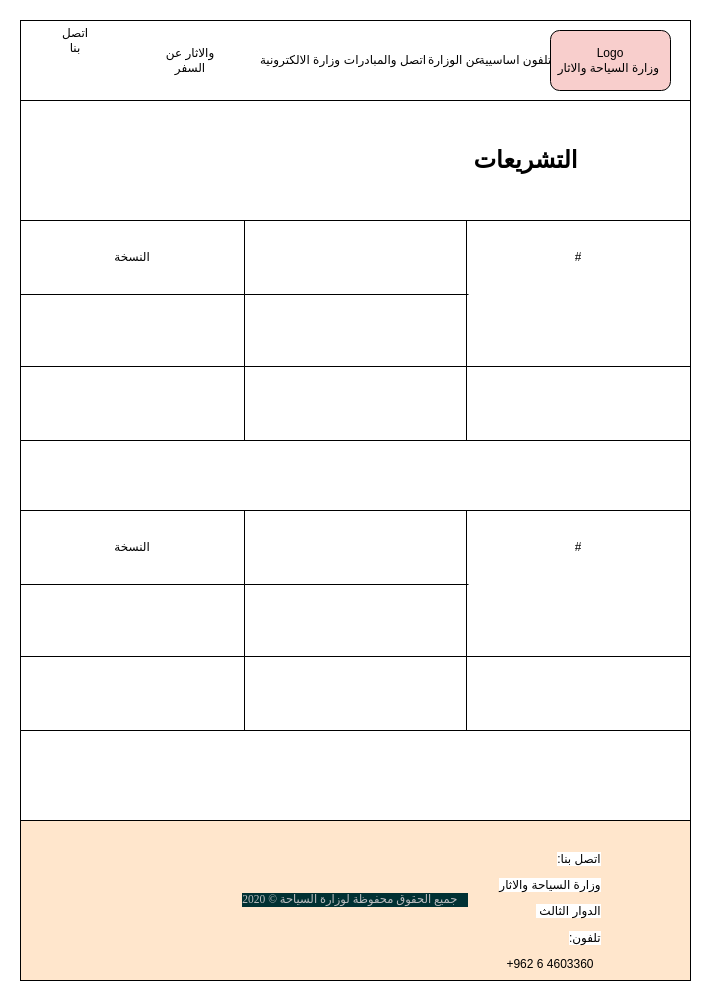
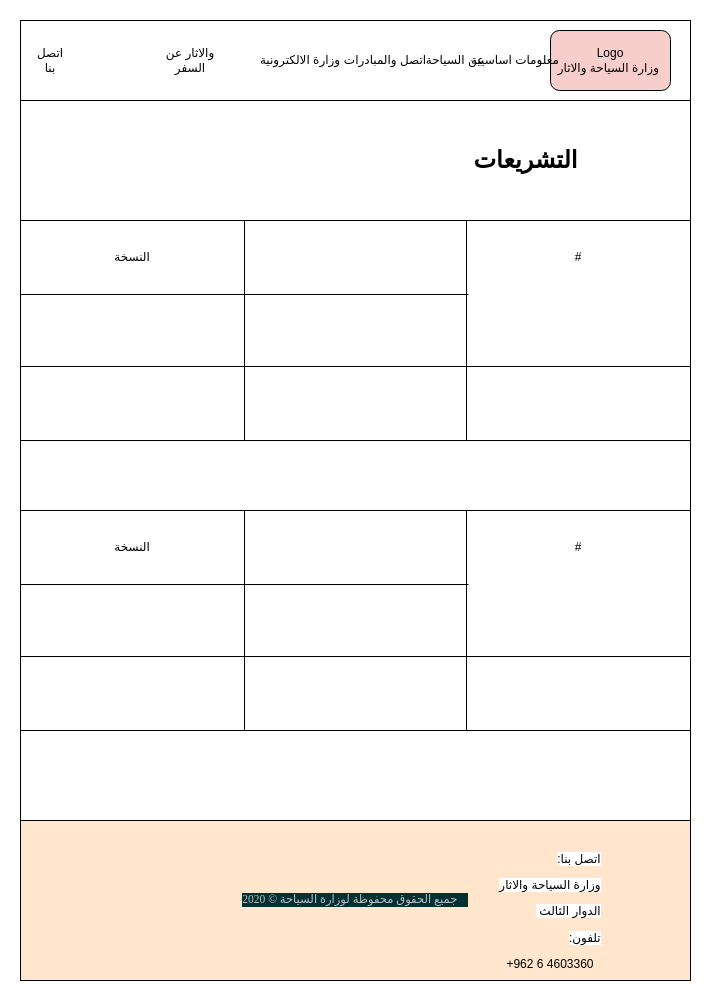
  <mxCell id="0" />
  <mxCell id="1" parent="0" />
  <mxCell id="2" value="" style="rounded=0;whiteSpace=wrap;html=1;" parent="1" vertex="1"><mxGeometry x="20" y="20" width="670" height="960" as="geometry" /></mxCell>
  <mxCell id="3" value="" style="rounded=0;whiteSpace=wrap;html=1;" parent="1" vertex="1"><mxGeometry x="20" y="20" width="670" height="80" as="geometry" /></mxCell>
  <mxCell id="4" value="Logo&lt;br&gt;وزارة السياحة والاثار&amp;nbsp;" style="rounded=1;whiteSpace=wrap;html=1;fillColor=#f8cecc;" parent="1" vertex="1"><mxGeometry x="550" y="30" width="120" height="60" as="geometry" /></mxCell>
  <mxCell id="5" value="التشريعات" style="text;strokeColor=none;fillColor=none;html=1;fontSize=24;fontStyle=1;verticalAlign=middle;align=center;" parent="1" vertex="1"><mxGeometry x="475" y="140" width="100" height="40" as="geometry" /></mxCell>
  <mxCell id="6" value="&lt;div class=&quot;sct-copyright&quot; style=&quot;box-sizing: border-box ; color: rgb(189 , 190 , 192) ; float: right ; padding-left: 0px ; padding-right: 0.9em ; font-family: &amp;#34;newfont&amp;#34; ; font-size: 11.52px ; text-align: left ; background-color: rgb(1 , 49 , 51)&quot;&gt;جميع الحقوق محفوظة لوزارة السياحة ©&amp;nbsp;2020&lt;/div&gt;&lt;div&gt;&lt;br&gt;&lt;/div&gt;" style="rounded=0;whiteSpace=wrap;html=1;fillColor=#ffe6cc;" parent="1" vertex="1"><mxGeometry x="20" y="820" width="670" height="160" as="geometry" /></mxCell>
  <mxCell id="7" value="&lt;p class=&quot;MsoNormal&quot; align=&quot;right&quot; style=&quot;text-align: right&quot;&gt;&lt;span lang=&quot;AR-SA&quot; dir=&quot;RTL&quot; style=&quot;font-family: &amp;#34;arial&amp;#34; , sans-serif&quot;&gt;&lt;span style=&quot;background-color: rgb(255 , 255 , 255)&quot;&gt;اتصل بنا:&lt;/span&gt;&lt;span style=&quot;background-color: yellow&quot;&gt;&lt;/span&gt;&lt;/span&gt;&lt;/p&gt;&lt;p class=&quot;MsoNormal&quot; align=&quot;right&quot; style=&quot;text-align: right&quot;&gt;&lt;span lang=&quot;AR-SA&quot; dir=&quot;RTL&quot; style=&quot;font-family: &amp;#34;arial&amp;#34; , sans-serif&quot;&gt;&lt;span style=&quot;background-color: rgb(255 , 255 , 255)&quot;&gt;وزارة السياحة والاثار&lt;/span&gt;&lt;/span&gt;&lt;/p&gt;&lt;p class=&quot;MsoNormal&quot; align=&quot;right&quot; style=&quot;text-align: right&quot;&gt;&lt;span lang=&quot;AR-SA&quot; dir=&quot;RTL&quot; style=&quot;font-family: &amp;#34;arial&amp;#34; , sans-serif&quot;&gt;&lt;span style=&quot;background-color: rgb(255 , 255 , 255)&quot;&gt;الدوار الثالث&amp;nbsp;&lt;/span&gt;&lt;/span&gt;&lt;/p&gt;&lt;p class=&quot;MsoNormal&quot; align=&quot;right&quot; style=&quot;text-align: right&quot;&gt;&lt;span lang=&quot;AR-SA&quot; dir=&quot;RTL&quot; style=&quot;font-family: &amp;#34;arial&amp;#34; , sans-serif&quot;&gt;&lt;span style=&quot;background-color: rgb(255 , 255 , 255)&quot;&gt;تلفون:&lt;/span&gt;&lt;/span&gt;&lt;/p&gt;&lt;span style=&quot;line-height: 107% ; font-family: &amp;#34;arial&amp;#34; , sans-serif&quot;&gt;&lt;font style=&quot;font-size: 12px&quot;&gt;+962 6 4603360&lt;/font&gt;&lt;/span&gt;" style="text;html=1;strokeColor=none;fillColor=none;align=center;verticalAlign=middle;whiteSpace=wrap;rounded=0;" parent="1" vertex="1"><mxGeometry x="470" y="840" width="160" height="130" as="geometry" /></mxCell>
- <mxCell id="8" value="تلفون اساسيية" style="text;html=1;strokeColor=none;fillColor=none;align=center;verticalAlign=middle;whiteSpace=wrap;rounded=0;" vertex="1" parent="1"><mxGeometry x="470" y="50" width="90" height="20" as="geometry" /></mxCell>
- <mxCell id="9" value="عن الوزارة" style="text;html=1;strokeColor=none;fillColor=none;align=center;verticalAlign=middle;whiteSpace=wrap;rounded=0;" vertex="1" parent="1"><mxGeometry x="420" y="50" width="70" height="20" as="geometry" /></mxCell>
+ <mxCell id="8" value="معلومات اساسيية" style="text;html=1;strokeColor=none;fillColor=none;align=center;verticalAlign=middle;whiteSpace=wrap;rounded=0;" vertex="1" parent="1"><mxGeometry x="470" y="50" width="90" height="20" as="geometry" /></mxCell>
+ <mxCell id="9" value="عن السياحة" style="text;html=1;strokeColor=none;fillColor=none;align=center;verticalAlign=middle;whiteSpace=wrap;rounded=0;" vertex="1" parent="1"><mxGeometry x="420" y="50" width="70" height="20" as="geometry" /></mxCell>
  <mxCell id="10" value="اتصل والمبادرات" style="text;html=1;strokeColor=none;fillColor=none;align=center;verticalAlign=middle;whiteSpace=wrap;rounded=0;" vertex="1" parent="1"><mxGeometry x="330" y="50" width="110" height="20" as="geometry" /></mxCell>
  <mxCell id="11" value="وزارة الالكترونية" style="text;html=1;strokeColor=none;fillColor=none;align=center;verticalAlign=middle;whiteSpace=wrap;rounded=0;" vertex="1" parent="1"><mxGeometry x="240" y="50" width="120" height="20" as="geometry" /></mxCell>
  <mxCell id="12" value="والاثار عن السفر" style="text;html=1;strokeColor=none;fillColor=none;align=center;verticalAlign=middle;whiteSpace=wrap;rounded=0;" vertex="1" parent="1"><mxGeometry x="150" y="50" width="80" height="20" as="geometry" /></mxCell>
- <mxCell id="13" value="اتصل بنا" style="text;html=1;strokeColor=none;fillColor=none;align=center;verticalAlign=middle;whiteSpace=wrap;rounded=0;" vertex="1" parent="1"><mxGeometry x="55" y="30" width="40" height="20" as="geometry" /></mxCell>
+ <mxCell id="13" value="اتصل بنا" style="text;html=1;strokeColor=none;fillColor=none;align=center;verticalAlign=middle;whiteSpace=wrap;rounded=0;" vertex="1" parent="1"><mxGeometry x="30" y="50" width="40" height="20" as="geometry" /></mxCell>
  <mxCell id="14" value="" style="shape=table;html=1;whiteSpace=wrap;startSize=0;container=1;collapsible=0;childLayout=tableLayout;" vertex="1" parent="1"><mxGeometry x="20" y="220" width="670" height="220" as="geometry" /></mxCell>
  <mxCell id="15" value="" style="shape=partialRectangle;html=1;whiteSpace=wrap;collapsible=0;dropTarget=0;pointerEvents=0;fillColor=none;top=0;left=0;bottom=0;right=0;points=[[0,0.5],[1,0.5]];portConstraint=eastwest;" vertex="1" parent="14"><mxGeometry width="670" height="74" as="geometry" /></mxCell>
  <mxCell id="16" value="النسخة" style="shape=partialRectangle;html=1;whiteSpace=wrap;connectable=0;fillColor=none;top=0;left=0;bottom=0;right=0;overflow=hidden;" vertex="1" parent="15"><mxGeometry width="224" height="74" as="geometry" /></mxCell>
  <mxCell id="17" value="#" style="shape=partialRectangle;html=1;whiteSpace=wrap;connectable=0;fillColor=none;top=0;left=0;bottom=0;right=0;overflow=hidden;" vertex="1" parent="15"><mxGeometry x="446" width="224" height="74" as="geometry" /></mxCell>
  <mxCell id="18" value="" style="shape=partialRectangle;html=1;whiteSpace=wrap;collapsible=0;dropTarget=0;pointerEvents=0;fillColor=none;top=0;left=0;bottom=0;right=0;points=[[0,0.5],[1,0.5]];portConstraint=eastwest;" vertex="1" parent="14"><mxGeometry y="74" width="670" height="72" as="geometry" /></mxCell>
  <mxCell id="19" value="" style="shape=partialRectangle;html=1;whiteSpace=wrap;connectable=0;fillColor=none;top=0;left=0;bottom=0;right=0;overflow=hidden;" vertex="1" parent="18"><mxGeometry width="224" height="72" as="geometry" /></mxCell>
  <mxCell id="20" value="" style="shape=partialRectangle;html=1;whiteSpace=wrap;connectable=0;fillColor=none;top=0;left=0;bottom=0;right=0;overflow=hidden;" vertex="1" parent="18"><mxGeometry x="224" width="222" height="72" as="geometry" /></mxCell>
  <mxCell id="21" value="" style="shape=partialRectangle;html=1;whiteSpace=wrap;connectable=0;fillColor=none;top=0;left=0;bottom=0;right=0;overflow=hidden;" vertex="1" parent="18"><mxGeometry x="446" width="224" height="72" as="geometry" /></mxCell>
  <mxCell id="22" value="" style="shape=partialRectangle;html=1;whiteSpace=wrap;collapsible=0;dropTarget=0;pointerEvents=0;fillColor=none;top=0;left=0;bottom=0;right=0;points=[[0,0.5],[1,0.5]];portConstraint=eastwest;" vertex="1" parent="14"><mxGeometry y="146" width="670" height="74" as="geometry" /></mxCell>
  <mxCell id="23" value="" style="shape=partialRectangle;html=1;whiteSpace=wrap;connectable=0;fillColor=none;top=0;left=0;bottom=0;right=0;overflow=hidden;" vertex="1" parent="22"><mxGeometry width="224" height="74" as="geometry" /></mxCell>
  <mxCell id="24" value="" style="shape=partialRectangle;html=1;whiteSpace=wrap;connectable=0;fillColor=none;top=0;left=0;bottom=0;right=0;overflow=hidden;" vertex="1" parent="22"><mxGeometry x="224" width="222" height="74" as="geometry" /></mxCell>
  <mxCell id="25" value="" style="shape=partialRectangle;html=1;whiteSpace=wrap;connectable=0;fillColor=none;top=0;left=0;bottom=0;right=0;overflow=hidden;" vertex="1" parent="22"><mxGeometry x="446" width="224" height="74" as="geometry" /></mxCell>
  <mxCell id="26" value="" style="shape=table;html=1;whiteSpace=wrap;startSize=0;container=1;collapsible=0;childLayout=tableLayout;" vertex="1" parent="1"><mxGeometry x="20" y="510" width="670" height="220" as="geometry" /></mxCell>
  <mxCell id="27" value="" style="shape=partialRectangle;html=1;whiteSpace=wrap;collapsible=0;dropTarget=0;pointerEvents=0;fillColor=none;top=0;left=0;bottom=0;right=0;points=[[0,0.5],[1,0.5]];portConstraint=eastwest;" vertex="1" parent="26"><mxGeometry width="670" height="74" as="geometry" /></mxCell>
  <mxCell id="28" value="النسخة" style="shape=partialRectangle;html=1;whiteSpace=wrap;connectable=0;fillColor=none;top=0;left=0;bottom=0;right=0;overflow=hidden;" vertex="1" parent="27"><mxGeometry width="224" height="74" as="geometry" /></mxCell>
  <mxCell id="29" value="#" style="shape=partialRectangle;html=1;whiteSpace=wrap;connectable=0;fillColor=none;top=0;left=0;bottom=0;right=0;overflow=hidden;" vertex="1" parent="27"><mxGeometry x="446" width="224" height="74" as="geometry" /></mxCell>
  <mxCell id="30" value="" style="shape=partialRectangle;html=1;whiteSpace=wrap;collapsible=0;dropTarget=0;pointerEvents=0;fillColor=none;top=0;left=0;bottom=0;right=0;points=[[0,0.5],[1,0.5]];portConstraint=eastwest;" vertex="1" parent="26"><mxGeometry y="74" width="670" height="72" as="geometry" /></mxCell>
  <mxCell id="31" value="" style="shape=partialRectangle;html=1;whiteSpace=wrap;connectable=0;fillColor=none;top=0;left=0;bottom=0;right=0;overflow=hidden;" vertex="1" parent="30"><mxGeometry width="224" height="72" as="geometry" /></mxCell>
  <mxCell id="32" value="" style="shape=partialRectangle;html=1;whiteSpace=wrap;connectable=0;fillColor=none;top=0;left=0;bottom=0;right=0;overflow=hidden;" vertex="1" parent="30"><mxGeometry x="224" width="222" height="72" as="geometry" /></mxCell>
  <mxCell id="33" value="" style="shape=partialRectangle;html=1;whiteSpace=wrap;connectable=0;fillColor=none;top=0;left=0;bottom=0;right=0;overflow=hidden;" vertex="1" parent="30"><mxGeometry x="446" width="224" height="72" as="geometry" /></mxCell>
  <mxCell id="34" value="" style="shape=partialRectangle;html=1;whiteSpace=wrap;collapsible=0;dropTarget=0;pointerEvents=0;fillColor=none;top=0;left=0;bottom=0;right=0;points=[[0,0.5],[1,0.5]];portConstraint=eastwest;" vertex="1" parent="26"><mxGeometry y="146" width="670" height="74" as="geometry" /></mxCell>
  <mxCell id="35" value="" style="shape=partialRectangle;html=1;whiteSpace=wrap;connectable=0;fillColor=none;top=0;left=0;bottom=0;right=0;overflow=hidden;" vertex="1" parent="34"><mxGeometry width="224" height="74" as="geometry" /></mxCell>
  <mxCell id="36" value="" style="shape=partialRectangle;html=1;whiteSpace=wrap;connectable=0;fillColor=none;top=0;left=0;bottom=0;right=0;overflow=hidden;" vertex="1" parent="34"><mxGeometry x="224" width="222" height="74" as="geometry" /></mxCell>
  <mxCell id="37" value="" style="shape=partialRectangle;html=1;whiteSpace=wrap;connectable=0;fillColor=none;top=0;left=0;bottom=0;right=0;overflow=hidden;" vertex="1" parent="34"><mxGeometry x="446" width="224" height="74" as="geometry" /></mxCell>
